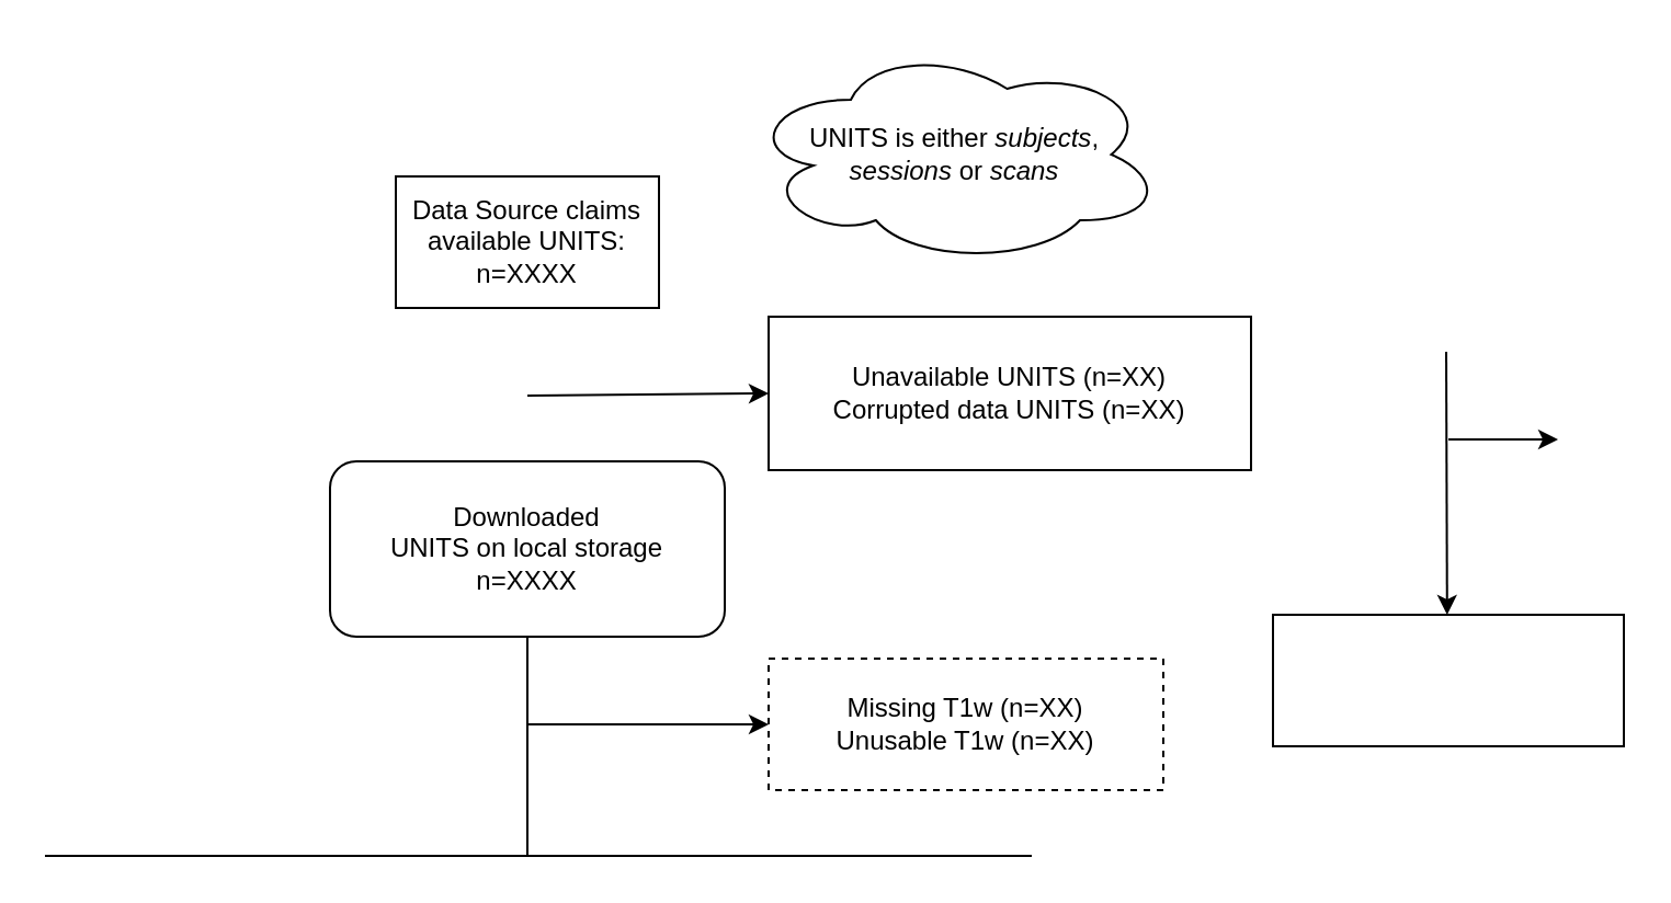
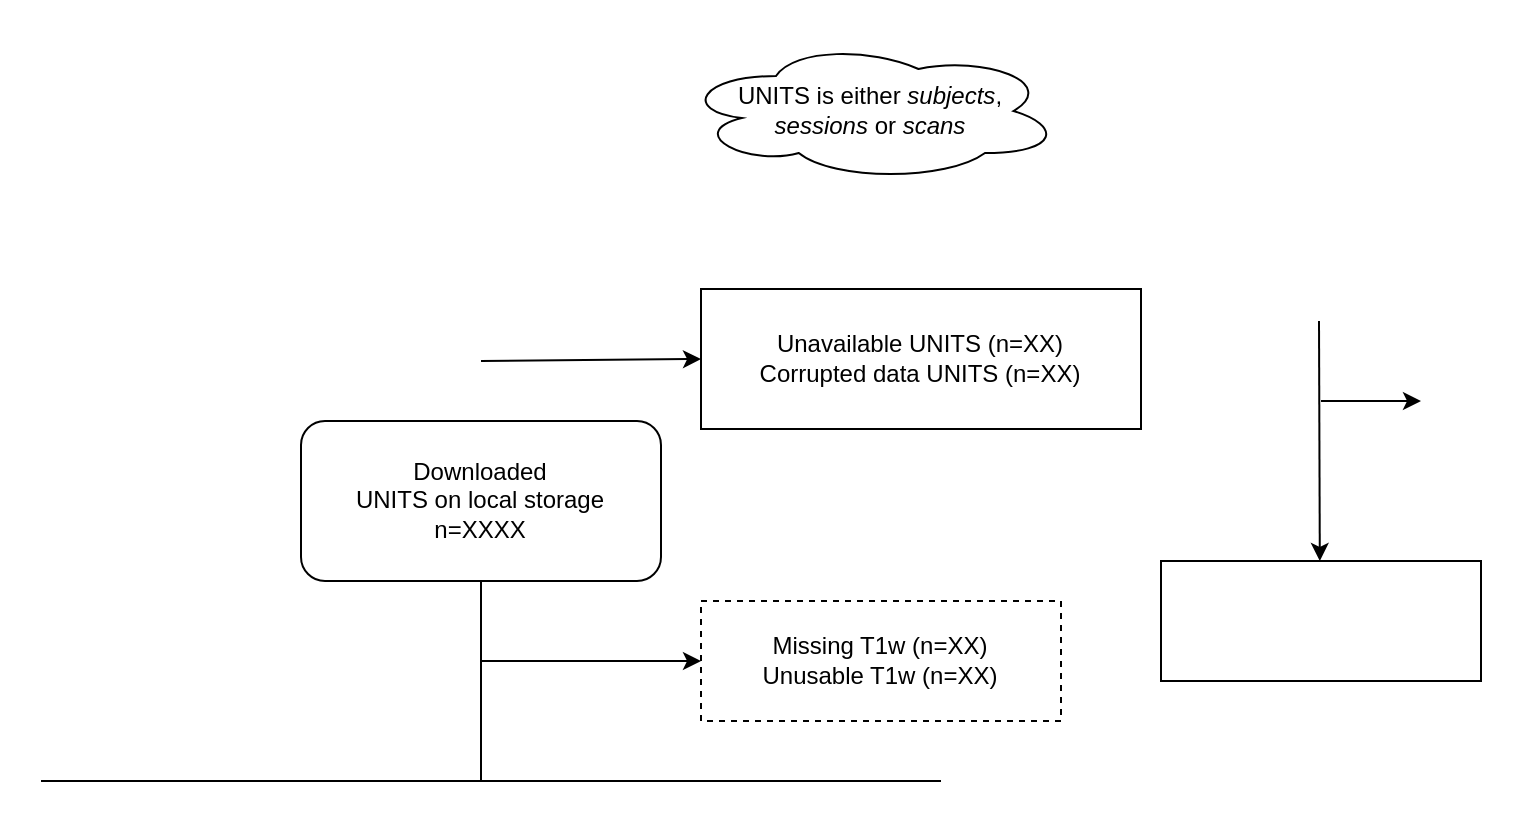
  <mxCell id="0" />
  <mxCell id="1" parent="0" />
- <mxCell id="2" value="&lt;div&gt;Data Source claims available UNITS:&lt;/div&gt;&lt;div&gt;n=XXXX&lt;br&gt;&lt;/div&gt;" style="rounded=0;whiteSpace=wrap;html=1;" vertex="1" parent="1"><mxGeometry x="180" y="80" width="120" height="60" as="geometry" /></mxCell>
  <mxCell id="3" value="&lt;div&gt;Downloaded&lt;/div&gt;&lt;div&gt;UNITS on local storage&lt;/div&gt;&lt;div&gt;n=XXXX&lt;br&gt;&lt;/div&gt;" style="whiteSpace=wrap;html=1;rounded=1;" vertex="1" parent="1"><mxGeometry x="150" y="210" width="180" height="80" as="geometry" /></mxCell>
  <mxCell id="4" value="&lt;div&gt;Unavailable UNITS (n=XX)&lt;/div&gt;&lt;div&gt;Corrupted data UNITS (n=XX) &lt;br&gt;&lt;/div&gt;" style="rounded=0;whiteSpace=wrap;html=1;" vertex="1" parent="1"><mxGeometry x="350" y="144" width="220" height="70" as="geometry" /></mxCell>
  <mxCell id="5" value="" style="endArrow=classic;html=1;entryX=0;entryY=0.5;entryDx=0;entryDy=0;" edge="1" parent="1" target="4"><mxGeometry width="50" height="50" relative="1" as="geometry"><mxPoint x="240" y="180" as="sourcePoint" /><mxPoint x="670" y="370" as="targetPoint" /></mxGeometry></mxCell>
  <mxCell id="6" value="&lt;div&gt;Missing T1w (n=XX)&lt;/div&gt;Unusable T1w (n=XX)" style="rounded=0;whiteSpace=wrap;html=1;dashed=1;" vertex="1" parent="1"><mxGeometry x="350" y="300" width="180" height="60" as="geometry" /></mxCell>
- <mxCell id="7" value="&lt;div&gt;UNITS is either &lt;i&gt;subjects&lt;/i&gt;,&lt;/div&gt;&lt;div&gt;&lt;i&gt;sessions&lt;/i&gt; or &lt;i&gt;scans&lt;/i&gt;&lt;br&gt;&lt;/div&gt;" style="ellipse;shape=cloud;whiteSpace=wrap;html=1;" vertex="1" parent="1"><mxGeometry x="340" y="20" width="190" height="100" as="geometry" /></mxCell>
+ <mxCell id="7" value="&lt;div&gt;UNITS is either &lt;i&gt;subjects&lt;/i&gt;,&lt;/div&gt;&lt;div&gt;&lt;i&gt;sessions&lt;/i&gt; or &lt;i&gt;scans&lt;/i&gt;&lt;br&gt;&lt;/div&gt;" style="ellipse;shape=cloud;whiteSpace=wrap;html=1;" vertex="1" parent="1"><mxGeometry x="340" y="20" width="190" height="70" as="geometry" /></mxCell>
  <mxCell id="8" value="" style="endArrow=none;html=1;entryX=0.5;entryY=1;entryDx=0;entryDy=0;" edge="1" parent="1" target="3"><mxGeometry width="50" height="50" relative="1" as="geometry"><mxPoint x="240" y="390" as="sourcePoint" /><mxPoint x="240" y="295" as="targetPoint" /></mxGeometry></mxCell>
  <mxCell id="9" value="" style="endArrow=classic;html=1;entryX=0;entryY=0.5;entryDx=0;entryDy=0;" edge="1" parent="1" target="6"><mxGeometry width="50" height="50" relative="1" as="geometry"><mxPoint x="240" y="330" as="sourcePoint" /><mxPoint x="490" y="290" as="targetPoint" /></mxGeometry></mxCell>
  <mxCell id="10" value="" style="endArrow=none;html=1;" edge="1" parent="1"><mxGeometry width="50" height="50" relative="1" as="geometry"><mxPoint x="20" y="390" as="sourcePoint" /><mxPoint x="470" y="390" as="targetPoint" /></mxGeometry></mxCell>
  <mxCell id="11" value="" style="endArrow=classic;html=1;" edge="1" parent="1"><mxGeometry width="50" height="50" relative="1" as="geometry"><mxPoint x="659" y="160" as="sourcePoint" /><mxPoint x="659.41" y="280" as="targetPoint" /></mxGeometry></mxCell>
  <mxCell id="12" value="" style="rounded=0;whiteSpace=wrap;html=1;" vertex="1" parent="1"><mxGeometry x="580" y="280" width="160" height="60" as="geometry" /></mxCell>
  <mxCell id="13" value="" style="endArrow=classic;html=1;" edge="1" parent="1"><mxGeometry width="50" height="50" relative="1" as="geometry"><mxPoint x="660" y="200" as="sourcePoint" /><mxPoint x="710" y="200" as="targetPoint" /></mxGeometry></mxCell>
